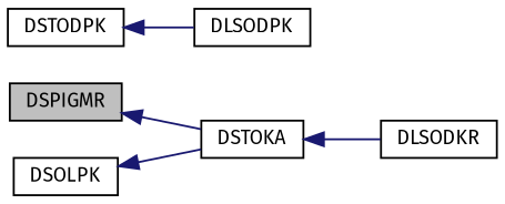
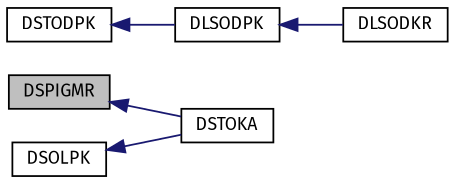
  digraph {
    fontname="Fira Sans"
    rankdir=LR
    node [color=black fillcolor=white fontname="Fira Sans" fontsize=10 shape=record style=filled]
    edge [color=midnightblue dir=back fontname="Fira Sans" fontsize=10 labelfontname=Helvetica labelfontsize=10 style=solid]
    n1 [fillcolor=grey75 fontcolor=black height=0.2 label=DSPIGMR width=0.4]
    n2 [height=0.2 label=DSTOKA width=0.4]
    n3 [height=0.2 label=DSOLPK width=0.4]
    n4 [height=0.2 label=DSTODPK width=0.4]
    n5 [height=0.2 label=DLSODPK width=0.4]
    n6 [height=0.2 label=DLSODKR width=0.4]
    n1 -> n2
-   n2 -> n6
+   n5 -> n6
    n3 -> n2
    n4 -> n5
  }
